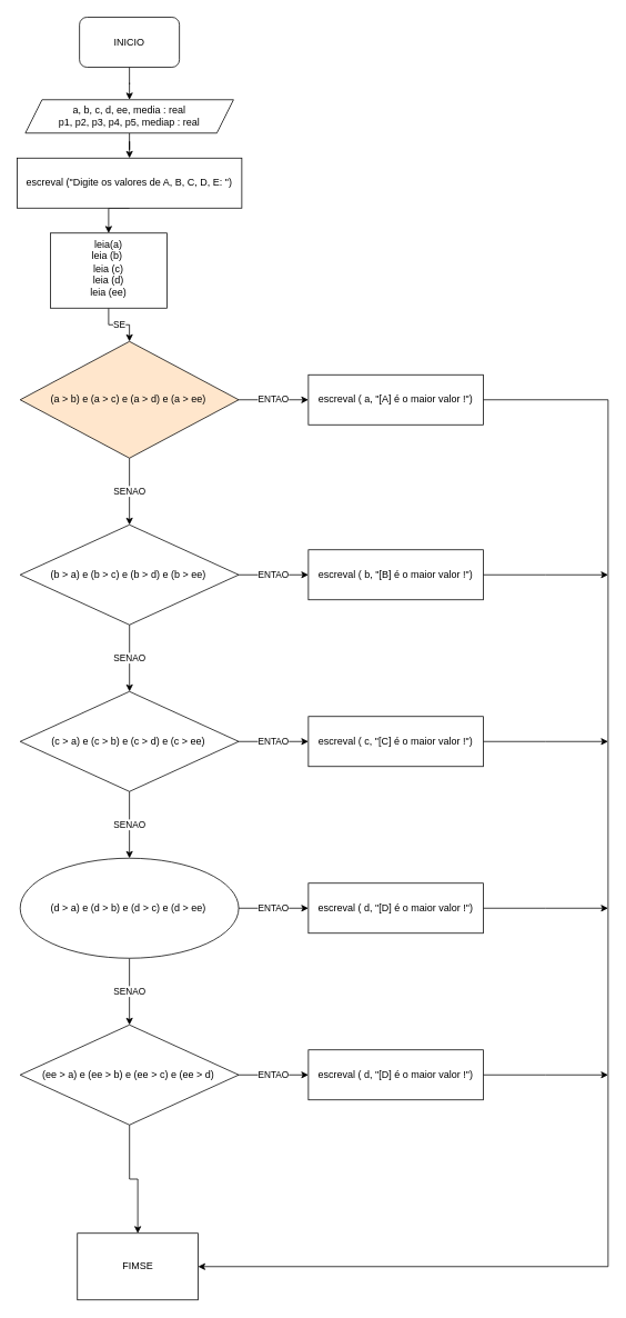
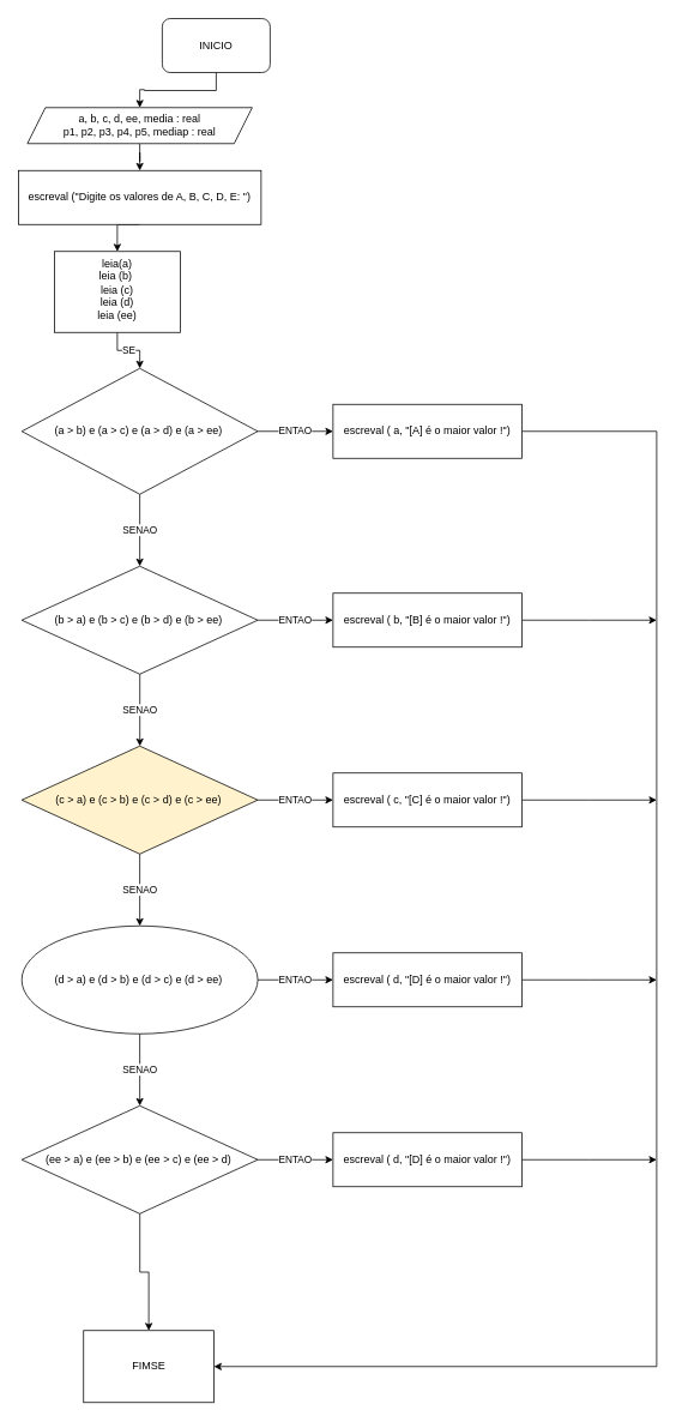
  <mxCell id="0" />
  <mxCell id="1" parent="0" />
  <mxCell id="2" style="edgeStyle=orthogonalEdgeStyle;rounded=0;orthogonalLoop=1;jettySize=auto;html=1;entryX=0.5;entryY=0;entryDx=0;entryDy=0;" edge="1" parent="1" source="3" target="5"><mxGeometry relative="1" as="geometry" /></mxCell>
- <mxCell id="3" value="INICIO" style="rounded=1;whiteSpace=wrap;html=1;" parent="1" vertex="1"><mxGeometry x="95" y="20" width="120" height="60" as="geometry" /></mxCell>
+ <mxCell id="3" value="INICIO" style="rounded=1;whiteSpace=wrap;html=1;" parent="1" vertex="1"><mxGeometry x="180" y="20" width="120" height="60" as="geometry" /></mxCell>
  <mxCell id="4" style="edgeStyle=orthogonalEdgeStyle;rounded=0;orthogonalLoop=1;jettySize=auto;html=1;entryX=0.5;entryY=0;entryDx=0;entryDy=0;" edge="1" parent="1" source="5" target="7"><mxGeometry relative="1" as="geometry" /></mxCell>
  <mxCell id="5" value="a, b, c, d, ee, media : real&lt;br&gt;p1, p2, p3, p4, p5, mediap : real" style="shape=parallelogram;perimeter=parallelogramPerimeter;whiteSpace=wrap;html=1;fixedSize=1;" parent="1" vertex="1"><mxGeometry x="30" y="119" width="250" height="40" as="geometry" /></mxCell>
  <mxCell id="6" style="edgeStyle=orthogonalEdgeStyle;rounded=0;orthogonalLoop=1;jettySize=auto;html=1;exitX=0.5;exitY=1;exitDx=0;exitDy=0;entryX=0.5;entryY=0;entryDx=0;entryDy=0;" edge="1" parent="1" source="7" target="9"><mxGeometry relative="1" as="geometry" /></mxCell>
  <mxCell id="7" value="escreval (&quot;Digite os valores de A, B, C, D, E: &quot;)" style="rounded=0;whiteSpace=wrap;html=1;" parent="1" vertex="1"><mxGeometry x="20" y="189" width="270" height="60" as="geometry" /></mxCell>
  <mxCell id="8" value="SE" style="edgeStyle=orthogonalEdgeStyle;rounded=0;orthogonalLoop=1;jettySize=auto;html=1;exitX=0.5;exitY=1;exitDx=0;exitDy=0;entryX=0.5;entryY=0;entryDx=0;entryDy=0;" edge="1" parent="1" source="9" target="12"><mxGeometry relative="1" as="geometry" /></mxCell>
  <mxCell id="9" value="leia(a)&lt;br&gt;leia (b)&amp;nbsp;&lt;br&gt;leia (c)&lt;br&gt;leia (d)&lt;br&gt;leia (ee)&lt;br&gt;&lt;br&gt;" style="rounded=0;whiteSpace=wrap;html=1;align=center;verticalAlign=top;" parent="1" vertex="1"><mxGeometry x="60" y="279" width="140" height="90" as="geometry" /></mxCell>
  <mxCell id="10" value="SENAO" style="edgeStyle=orthogonalEdgeStyle;rounded=0;orthogonalLoop=1;jettySize=auto;html=1;exitX=0.5;exitY=1;exitDx=0;exitDy=0;entryX=0.5;entryY=0;entryDx=0;entryDy=0;" edge="1" parent="1" source="12" target="17"><mxGeometry relative="1" as="geometry" /></mxCell>
  <mxCell id="11" value="ENTAO" style="edgeStyle=orthogonalEdgeStyle;rounded=0;orthogonalLoop=1;jettySize=auto;html=1;entryX=0;entryY=0.5;entryDx=0;entryDy=0;" edge="1" parent="1" source="12" target="14"><mxGeometry relative="1" as="geometry"><Array as="points"><mxPoint x="330" y="479" /><mxPoint x="330" y="479" /></Array></mxGeometry></mxCell>
- <mxCell id="12" value="(a &amp;gt; b) e (a &amp;gt; c) e (a &amp;gt; d) e (a &amp;gt; ee)&amp;nbsp;" style="rhombus;whiteSpace=wrap;html=1;fillColor=#ffe6cc;" parent="1" vertex="1"><mxGeometry x="23.75" y="409" width="262.5" height="140" as="geometry" /></mxCell>
+ <mxCell id="12" value="(a &amp;gt; b) e (a &amp;gt; c) e (a &amp;gt; d) e (a &amp;gt; ee)&amp;nbsp;" style="rhombus;whiteSpace=wrap;html=1;" parent="1" vertex="1"><mxGeometry x="23.75" y="409" width="262.5" height="140" as="geometry" /></mxCell>
  <mxCell id="13" style="edgeStyle=orthogonalEdgeStyle;rounded=0;orthogonalLoop=1;jettySize=auto;html=1;entryX=1;entryY=0.5;entryDx=0;entryDy=0;" edge="1" parent="1" source="14" target="35"><mxGeometry relative="1" as="geometry"><mxPoint x="720" y="1509" as="targetPoint" /><Array as="points"><mxPoint x="730" y="479" /><mxPoint x="730" y="1519" /></Array></mxGeometry></mxCell>
  <mxCell id="14" value="escreval ( a, &quot;[A] é o maior valor !&quot;)" style="rounded=0;whiteSpace=wrap;html=1;" parent="1" vertex="1"><mxGeometry x="370" y="449" width="210" height="60" as="geometry" /></mxCell>
  <mxCell id="15" value="SENAO" style="edgeStyle=orthogonalEdgeStyle;rounded=0;orthogonalLoop=1;jettySize=auto;html=1;" edge="1" parent="1" source="17" target="22"><mxGeometry relative="1" as="geometry"><Array as="points"><mxPoint x="155" y="789" /><mxPoint x="155" y="789" /></Array></mxGeometry></mxCell>
  <mxCell id="16" value="ENTAO" style="edgeStyle=orthogonalEdgeStyle;rounded=0;orthogonalLoop=1;jettySize=auto;html=1;" edge="1" parent="1" source="17" target="19"><mxGeometry relative="1" as="geometry"><Array as="points"><mxPoint x="330" y="689" /><mxPoint x="330" y="689" /></Array></mxGeometry></mxCell>
  <mxCell id="17" value="(b &amp;gt; a) e (b &amp;gt; c) e (b &amp;gt; d) e (b &amp;gt; ee)&amp;nbsp;" style="rhombus;whiteSpace=wrap;html=1;" parent="1" vertex="1"><mxGeometry x="23.75" y="629" width="262.5" height="120" as="geometry" /></mxCell>
  <mxCell id="18" style="edgeStyle=orthogonalEdgeStyle;rounded=0;orthogonalLoop=1;jettySize=auto;html=1;" edge="1" parent="1" source="19"><mxGeometry relative="1" as="geometry"><mxPoint x="730" y="689" as="targetPoint" /></mxGeometry></mxCell>
  <mxCell id="19" value="escreval ( b, &quot;[B] é o maior valor !&quot;)" style="rounded=0;whiteSpace=wrap;html=1;" parent="1" vertex="1"><mxGeometry x="370" y="659" width="210" height="60" as="geometry" /></mxCell>
  <mxCell id="20" value="SENAO" style="edgeStyle=orthogonalEdgeStyle;rounded=0;orthogonalLoop=1;jettySize=auto;html=1;exitX=0.5;exitY=1;exitDx=0;exitDy=0;entryX=0.5;entryY=0;entryDx=0;entryDy=0;" edge="1" parent="1" source="22" target="27"><mxGeometry relative="1" as="geometry" /></mxCell>
  <mxCell id="21" value="ENTAO" style="edgeStyle=orthogonalEdgeStyle;rounded=0;orthogonalLoop=1;jettySize=auto;html=1;entryX=0;entryY=0.5;entryDx=0;entryDy=0;" edge="1" parent="1" source="22" target="24"><mxGeometry relative="1" as="geometry"><Array as="points"><mxPoint x="330" y="889" /><mxPoint x="330" y="889" /></Array></mxGeometry></mxCell>
- <mxCell id="22" value="(c &amp;gt; a) e (c &amp;gt; b) e (c &amp;gt; d) e (c &amp;gt; ee)&amp;nbsp;" style="rhombus;whiteSpace=wrap;html=1;" parent="1" vertex="1"><mxGeometry x="23.75" y="829" width="262.5" height="120" as="geometry" /></mxCell>
+ <mxCell id="22" value="(c &amp;gt; a) e (c &amp;gt; b) e (c &amp;gt; d) e (c &amp;gt; ee)&amp;nbsp;" style="rhombus;whiteSpace=wrap;html=1;fillColor=#fff2cc;" parent="1" vertex="1"><mxGeometry x="23.75" y="829" width="262.5" height="120" as="geometry" /></mxCell>
  <mxCell id="23" style="edgeStyle=orthogonalEdgeStyle;rounded=0;orthogonalLoop=1;jettySize=auto;html=1;exitX=1;exitY=0.5;exitDx=0;exitDy=0;" edge="1" parent="1" source="24"><mxGeometry relative="1" as="geometry"><mxPoint x="730" y="889" as="targetPoint" /></mxGeometry></mxCell>
  <mxCell id="24" value="escreval ( c, &quot;[C] é o maior valor !&quot;)" style="rounded=0;whiteSpace=wrap;html=1;" parent="1" vertex="1"><mxGeometry x="370" y="859" width="210" height="60" as="geometry" /></mxCell>
  <mxCell id="25" value="SENAO" style="edgeStyle=orthogonalEdgeStyle;rounded=0;orthogonalLoop=1;jettySize=auto;html=1;exitX=0.5;exitY=1;exitDx=0;exitDy=0;entryX=0.5;entryY=0;entryDx=0;entryDy=0;" edge="1" parent="1" source="27" target="32"><mxGeometry relative="1" as="geometry" /></mxCell>
  <mxCell id="26" value="ENTAO" style="edgeStyle=orthogonalEdgeStyle;rounded=0;orthogonalLoop=1;jettySize=auto;html=1;entryX=0;entryY=0.5;entryDx=0;entryDy=0;" edge="1" parent="1" source="27" target="29"><mxGeometry relative="1" as="geometry"><Array as="points"><mxPoint x="330" y="1089" /><mxPoint x="330" y="1089" /></Array></mxGeometry></mxCell>
  <mxCell id="27" value="(d &amp;gt; a) e (d &amp;gt; b) e (d &amp;gt; c) e (d &amp;gt; ee)&amp;nbsp;" style="ellipse;whiteSpace=wrap;html=1;" parent="1" vertex="1"><mxGeometry x="23.75" y="1029" width="262.5" height="120" as="geometry" /></mxCell>
  <mxCell id="28" style="edgeStyle=orthogonalEdgeStyle;rounded=0;orthogonalLoop=1;jettySize=auto;html=1;" edge="1" parent="1" source="29"><mxGeometry relative="1" as="geometry"><mxPoint x="730" y="1089" as="targetPoint" /></mxGeometry></mxCell>
  <mxCell id="29" value="escreval ( d, &quot;[D] é o maior valor !&quot;)" style="rounded=0;whiteSpace=wrap;html=1;" parent="1" vertex="1"><mxGeometry x="370" y="1059" width="210" height="60" as="geometry" /></mxCell>
  <mxCell id="30" value="ENTAO" style="edgeStyle=orthogonalEdgeStyle;rounded=0;orthogonalLoop=1;jettySize=auto;html=1;entryX=0;entryY=0.5;entryDx=0;entryDy=0;" edge="1" parent="1" source="32" target="34"><mxGeometry relative="1" as="geometry" /></mxCell>
  <mxCell id="31" style="edgeStyle=orthogonalEdgeStyle;rounded=0;orthogonalLoop=1;jettySize=auto;html=1;" edge="1" parent="1" source="32" target="35"><mxGeometry relative="1" as="geometry" /></mxCell>
  <mxCell id="32" value="(ee &amp;gt; a) e (ee &amp;gt; b) e (ee &amp;gt; c) e (ee &amp;gt; d)&amp;nbsp;" style="rhombus;whiteSpace=wrap;html=1;" parent="1" vertex="1"><mxGeometry x="23.75" y="1229" width="262.5" height="120" as="geometry" /></mxCell>
  <mxCell id="33" style="edgeStyle=orthogonalEdgeStyle;rounded=0;orthogonalLoop=1;jettySize=auto;html=1;" edge="1" parent="1" source="34"><mxGeometry relative="1" as="geometry"><mxPoint x="730" y="1289" as="targetPoint" /></mxGeometry></mxCell>
  <mxCell id="34" value="escreval ( d, &quot;[D] é o maior valor !&quot;)" style="rounded=0;whiteSpace=wrap;html=1;" parent="1" vertex="1"><mxGeometry x="370" y="1259" width="210" height="60" as="geometry" /></mxCell>
  <mxCell id="35" value="FIMSE" style="rounded=0;whiteSpace=wrap;html=1;" vertex="1" parent="1"><mxGeometry x="92.5" y="1479" width="145" height="80" as="geometry" /></mxCell>
